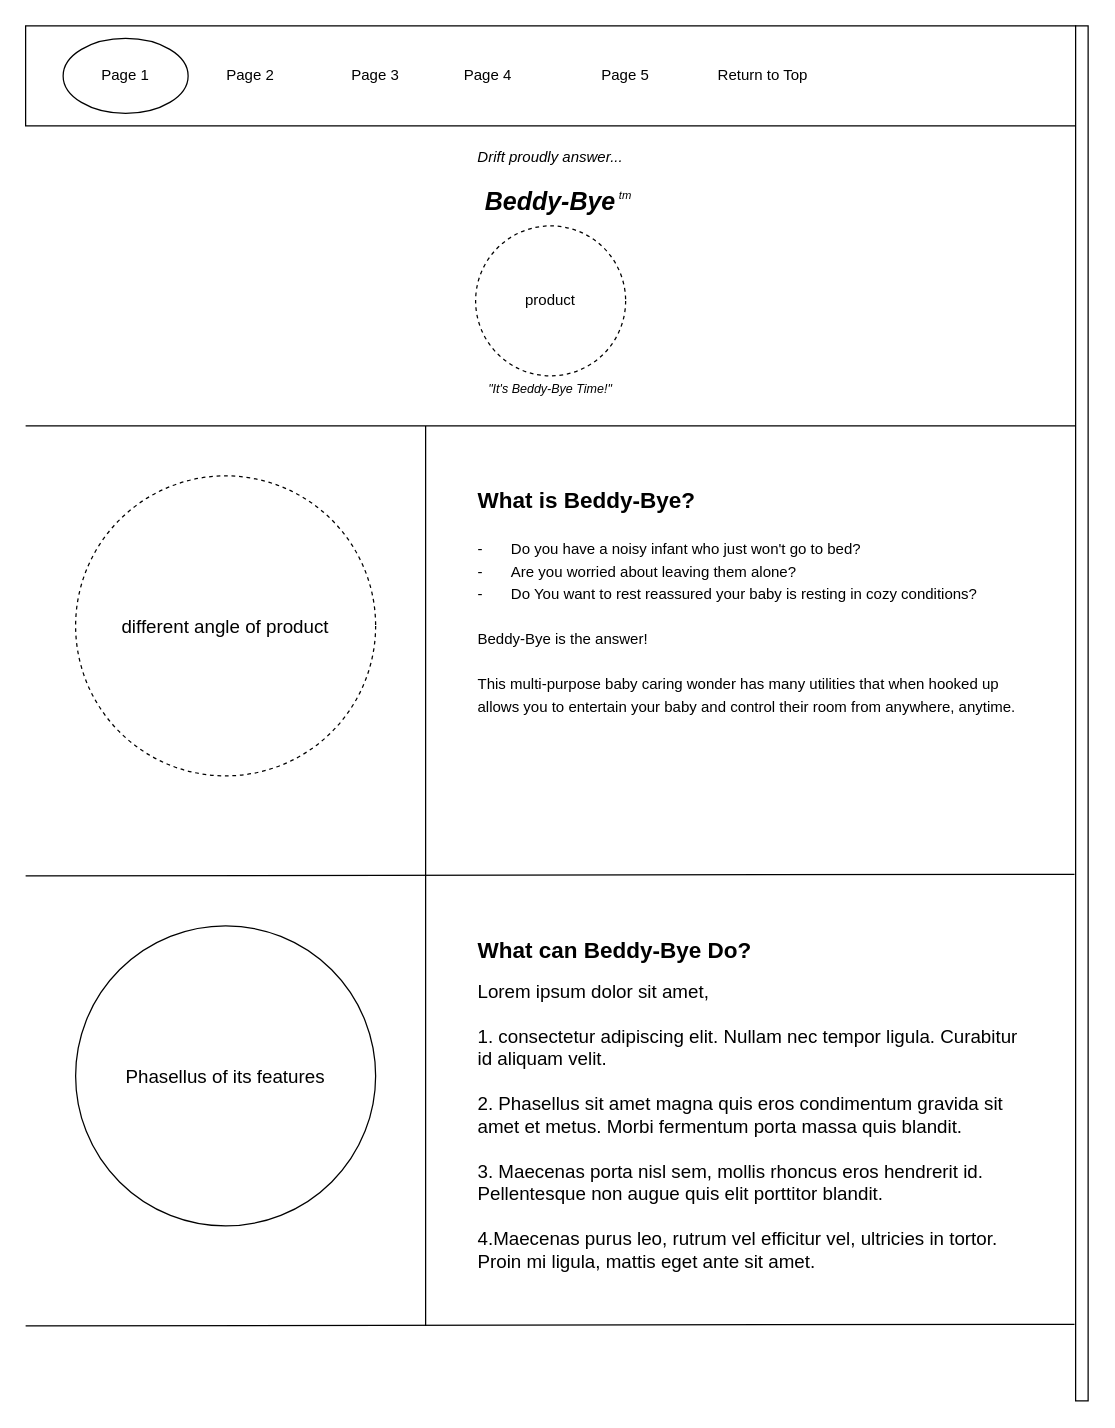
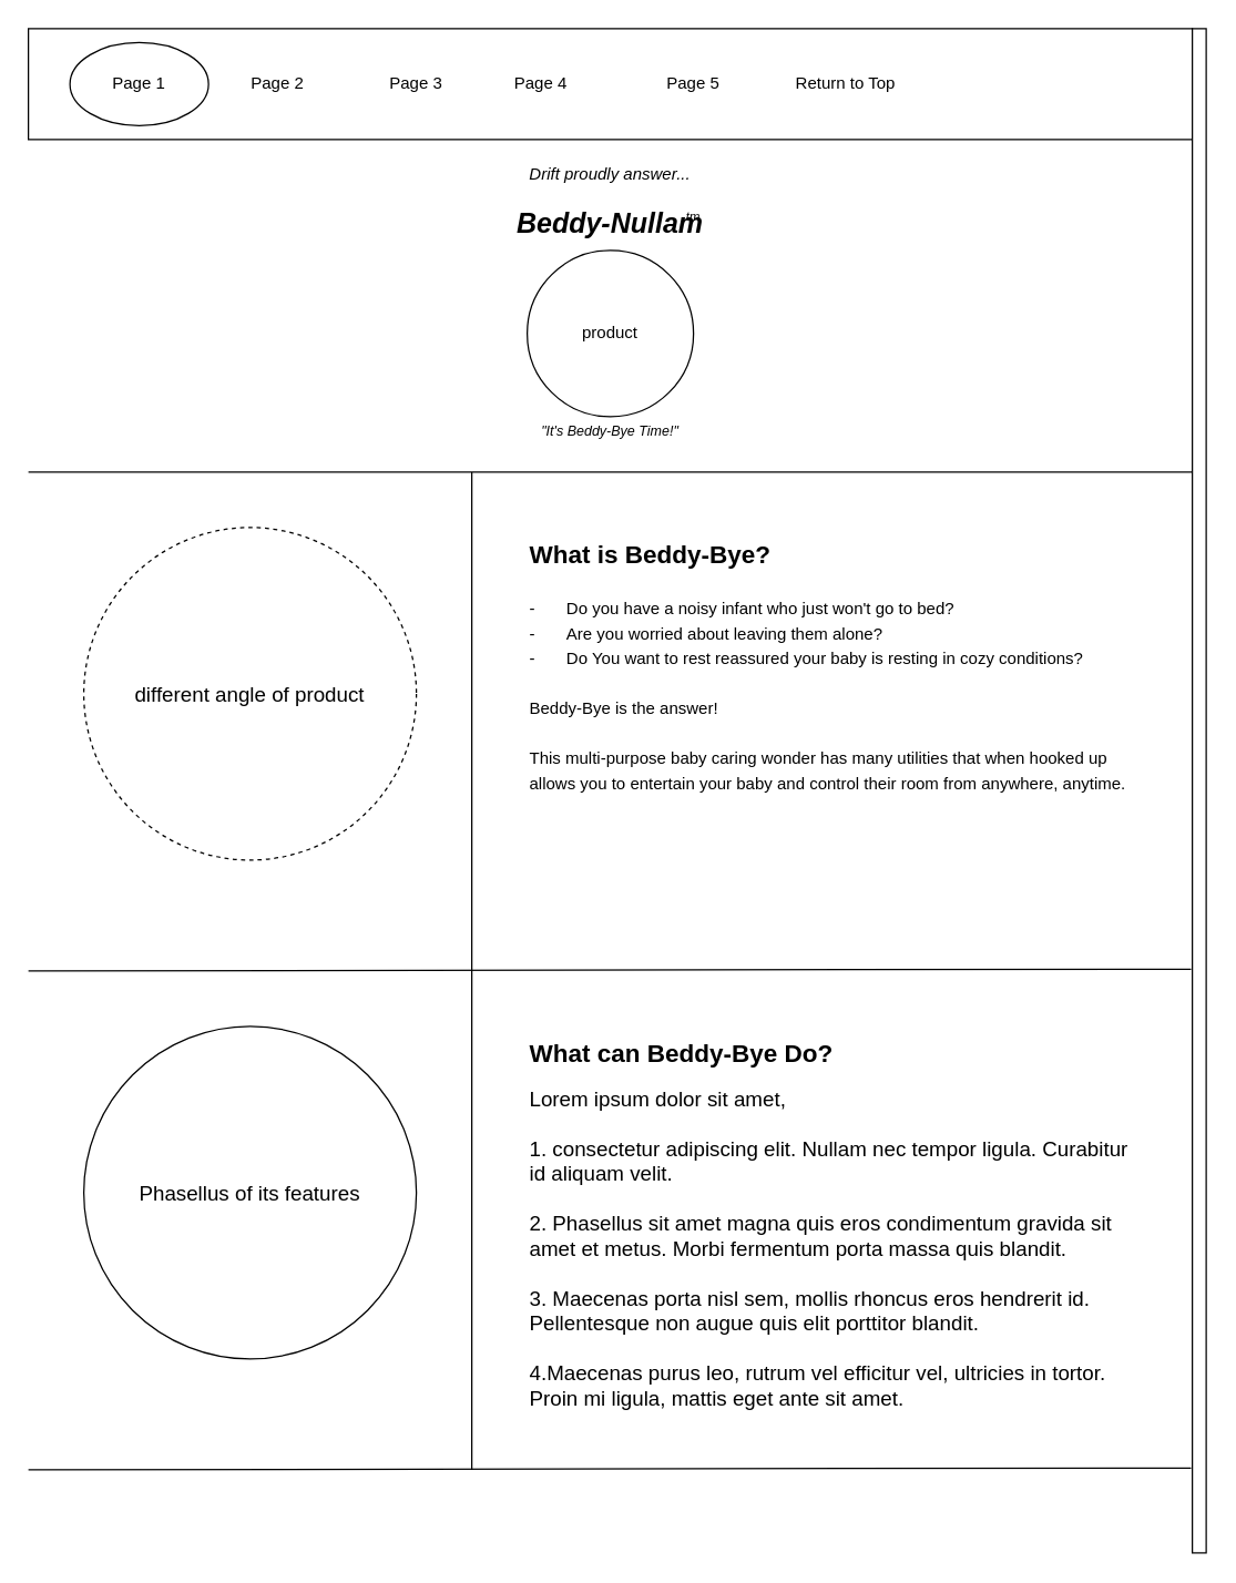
  <mxCell id="0" />
  <mxCell id="1" parent="0" />
  <mxCell id="2" value="" style="rounded=0;whiteSpace=wrap;html=1;" vertex="1" parent="1"><mxGeometry width="840" height="80" as="geometry" x="20" y="20" /></mxCell>
  <mxCell id="3" value="Page 1" style="ellipse;whiteSpace=wrap;html=1;" vertex="1" parent="1"><mxGeometry x="50" y="30" width="100" height="60" as="geometry" /></mxCell>
  <mxCell id="4" value="Page 2" style="text;html=1;strokeColor=none;fillColor=none;align=center;verticalAlign=middle;whiteSpace=wrap;rounded=0;" vertex="1" parent="1"><mxGeometry x="170" y="45" width="60" height="30" as="geometry" /></mxCell>
  <mxCell id="5" value="Page 3" style="text;html=1;strokeColor=none;fillColor=none;align=center;verticalAlign=middle;whiteSpace=wrap;rounded=0;" vertex="1" parent="1"><mxGeometry x="270" y="45" width="60" height="30" as="geometry" /></mxCell>
  <mxCell id="6" value="Page 4" style="text;html=1;strokeColor=none;fillColor=none;align=center;verticalAlign=middle;whiteSpace=wrap;rounded=0;" vertex="1" parent="1"><mxGeometry x="360" y="45" width="60" height="30" as="geometry" /></mxCell>
  <mxCell id="7" value="Page 5" style="text;html=1;strokeColor=none;fillColor=none;align=center;verticalAlign=middle;whiteSpace=wrap;rounded=0;" vertex="1" parent="1"><mxGeometry x="470" y="45" width="60" height="30" as="geometry" /></mxCell>
  <mxCell id="8" value="Return to Top" style="text;html=1;strokeColor=none;fillColor=none;align=center;verticalAlign=middle;whiteSpace=wrap;rounded=0;" vertex="1" parent="1"><mxGeometry x="570" y="45" width="80" height="30" as="geometry" /></mxCell>
  <mxCell id="9" value="&lt;i&gt;Drift proudly answer...&lt;/i&gt;" style="text;html=1;strokeColor=none;fillColor=none;align=center;verticalAlign=middle;whiteSpace=wrap;rounded=0;" vertex="1" parent="1"><mxGeometry x="340" y="110" width="200" height="30" as="geometry" /></mxCell>
- <mxCell id="10" value="product" style="ellipse;whiteSpace=wrap;html=1;dashed=1;" vertex="1" parent="1"><mxGeometry x="380" y="180" width="120" height="120" as="geometry" /></mxCell>
+ <mxCell id="10" value="product" style="ellipse;whiteSpace=wrap;html=1;" vertex="1" parent="1"><mxGeometry x="380" y="180" width="120" height="120" as="geometry" /></mxCell>
  <mxCell id="11" value="&lt;i&gt;&lt;font style=&quot;font-size: 10px;&quot;&gt;&quot;It's Beddy-Bye Time!&quot;&lt;/font&gt;&lt;/i&gt;" style="text;html=1;strokeColor=none;fillColor=none;align=center;verticalAlign=middle;whiteSpace=wrap;rounded=0;" vertex="1" parent="1"><mxGeometry x="340" y="300" width="200" height="20" as="geometry" /></mxCell>
- <mxCell id="12" value="&lt;i&gt;&lt;b&gt;&lt;font style=&quot;font-size: 20px;&quot;&gt;Beddy-Bye&lt;/font&gt;&lt;/b&gt;&lt;/i&gt;" style="text;html=1;strokeColor=none;fillColor=none;align=center;verticalAlign=middle;whiteSpace=wrap;rounded=0;" vertex="1" parent="1"><mxGeometry x="300" y="140" width="280" height="40" as="geometry" /></mxCell>
+ <mxCell id="12" value="&lt;i&gt;&lt;b&gt;&lt;font style=&quot;font-size: 20px;&quot;&gt;Beddy-Nullam&lt;/font&gt;&lt;/b&gt;&lt;/i&gt;" style="text;html=1;strokeColor=none;fillColor=none;align=center;verticalAlign=middle;whiteSpace=wrap;rounded=0;" vertex="1" parent="1"><mxGeometry x="300" y="140" width="280" height="40" as="geometry" /></mxCell>
  <mxCell id="13" value="&lt;i&gt;&lt;font style=&quot;font-size: 9px;&quot;&gt;tm&lt;/font&gt;&lt;/i&gt;" style="text;html=1;strokeColor=none;fillColor=none;align=center;verticalAlign=middle;whiteSpace=wrap;rounded=0;fontSize=10;" vertex="1" parent="1"><mxGeometry x="490" y="150" width="20" height="10" as="geometry" /></mxCell>
  <mxCell id="14" value="" style="rounded=0;whiteSpace=wrap;html=1;fontSize=9;" vertex="1" parent="1"><mxGeometry x="860" width="10" height="1100" as="geometry" y="20" /></mxCell>
  <mxCell id="15" value="" style="endArrow=none;html=1;rounded=0;fontSize=9;" edge="1" parent="1"><mxGeometry width="50" height="50" relative="1" as="geometry"><mxPoint y="340" as="sourcePoint" x="20" /><mxPoint x="860" y="340" as="targetPoint" /></mxGeometry></mxCell>
  <mxCell id="16" value="&lt;b&gt;&lt;font style=&quot;font-size: 18px;&quot;&gt;What is Beddy-Bye?&lt;/font&gt;&lt;/b&gt;" style="text;html=1;strokeColor=none;fillColor=none;align=left;verticalAlign=middle;whiteSpace=wrap;rounded=0;fontSize=9;" vertex="1" parent="1"><mxGeometry x="380" y="380" width="240" height="40" as="geometry" /></mxCell>
  <mxCell id="17" value="different angle of product" style="ellipse;whiteSpace=wrap;html=1;fontSize=15;dashed=1;" vertex="1" parent="1"><mxGeometry x="60" y="380" width="240" height="240" as="geometry" /></mxCell>
  <mxCell id="18" value="" style="endArrow=none;html=1;rounded=0;fontSize=15;" edge="1" parent="1"><mxGeometry width="50" height="50" relative="1" as="geometry"><mxPoint x="340" y="700" as="sourcePoint" /><mxPoint x="340" y="340" as="targetPoint" /></mxGeometry></mxCell>
  <mxCell id="19" value="&lt;font style=&quot;font-size: 12px;&quot;&gt;-&lt;span style=&quot;white-space: pre;&quot;&gt;&#09;&lt;/span&gt;Do you have a noisy infant who just won't go to bed?&lt;br&gt;-&lt;span style=&quot;white-space: pre;&quot;&gt;&#09;&lt;/span&gt;Are you worried about leaving them alone?&lt;br&gt;-&lt;span style=&quot;white-space: pre;&quot;&gt;&#09;&lt;/span&gt;Do You want to rest reassured your baby is resting in cozy conditions? &lt;br&gt;&lt;br&gt;Beddy-Bye is the answer!&lt;br&gt;&lt;br&gt;This multi-purpose baby caring wonder has many utilities that when hooked up allows you to entertain your baby and control their room from anywhere, anytime.&lt;/font&gt;" style="text;html=1;strokeColor=none;fillColor=none;align=left;verticalAlign=middle;whiteSpace=wrap;rounded=0;fontSize=15;" vertex="1" parent="1"><mxGeometry x="380" y="420" width="440" height="160" as="geometry" /></mxCell>
  <mxCell id="20" value="" style="endArrow=none;html=1;rounded=0;fontSize=18;entryX=-0.091;entryY=0.617;entryDx=0;entryDy=0;entryPerimeter=0;" edge="1" parent="1" target="14"><mxGeometry width="50" height="50" relative="1" as="geometry"><mxPoint y="700" as="sourcePoint" x="20" /><mxPoint x="390" y="600" as="targetPoint" /></mxGeometry></mxCell>
  <mxCell id="21" value="&lt;span style=&quot;font-size: 18px;&quot;&gt;&lt;b&gt;What can Beddy-Bye Do?&lt;/b&gt;&lt;/span&gt;" style="text;html=1;strokeColor=none;fillColor=none;align=left;verticalAlign=middle;whiteSpace=wrap;rounded=0;fontSize=9;" vertex="1" parent="1"><mxGeometry x="380" y="740" width="240" height="40" as="geometry" /></mxCell>
  <mxCell id="22" value="Phasellus of its features" style="ellipse;whiteSpace=wrap;html=1;fontSize=15;" vertex="1" parent="1"><mxGeometry x="60" y="740" width="240" height="240" as="geometry" /></mxCell>
  <mxCell id="23" value="" style="endArrow=none;html=1;rounded=0;fontSize=15;" edge="1" parent="1"><mxGeometry width="50" height="50" relative="1" as="geometry"><mxPoint x="340" y="1060" as="sourcePoint" /><mxPoint x="340" y="700" as="targetPoint" /></mxGeometry></mxCell>
  <mxCell id="24" value="Lorem ipsum dolor sit amet, &lt;br&gt;&lt;br&gt;1. consectetur adipiscing elit. Nullam nec tempor ligula. Curabitur id aliquam velit. &lt;br&gt;&lt;br&gt;2. Phasellus sit amet magna quis eros condimentum gravida sit amet et metus. Morbi fermentum porta massa quis blandit. &lt;br&gt;&lt;br&gt;3. Maecenas porta nisl sem, mollis rhoncus eros hendrerit id. Pellentesque non augue quis elit porttitor blandit. &lt;br&gt;&lt;br&gt;4.Maecenas purus leo, rutrum vel efficitur vel, ultricies in tortor. Proin mi ligula, mattis eget ante sit amet." style="text;html=1;strokeColor=none;fillColor=none;align=left;verticalAlign=middle;whiteSpace=wrap;rounded=0;fontSize=15;" vertex="1" parent="1"><mxGeometry x="380" y="780" width="440" height="240" as="geometry" /></mxCell>
  <mxCell id="25" value="" style="endArrow=none;html=1;rounded=0;fontSize=18;entryX=-0.091;entryY=0.617;entryDx=0;entryDy=0;entryPerimeter=0;" edge="1" parent="1"><mxGeometry width="50" height="50" relative="1" as="geometry"><mxPoint y="1060" as="sourcePoint" x="20" /><mxPoint x="859.09" y="1058.7" as="targetPoint" /></mxGeometry></mxCell>
